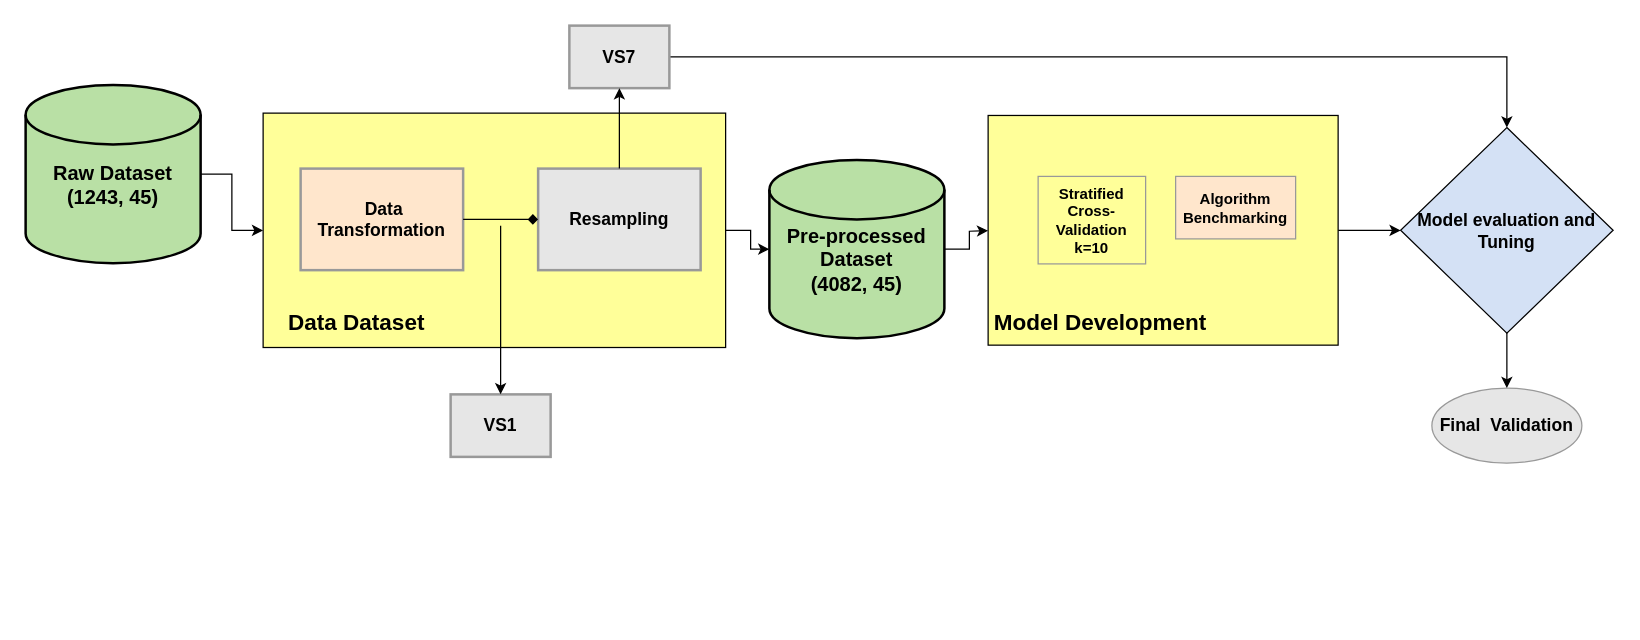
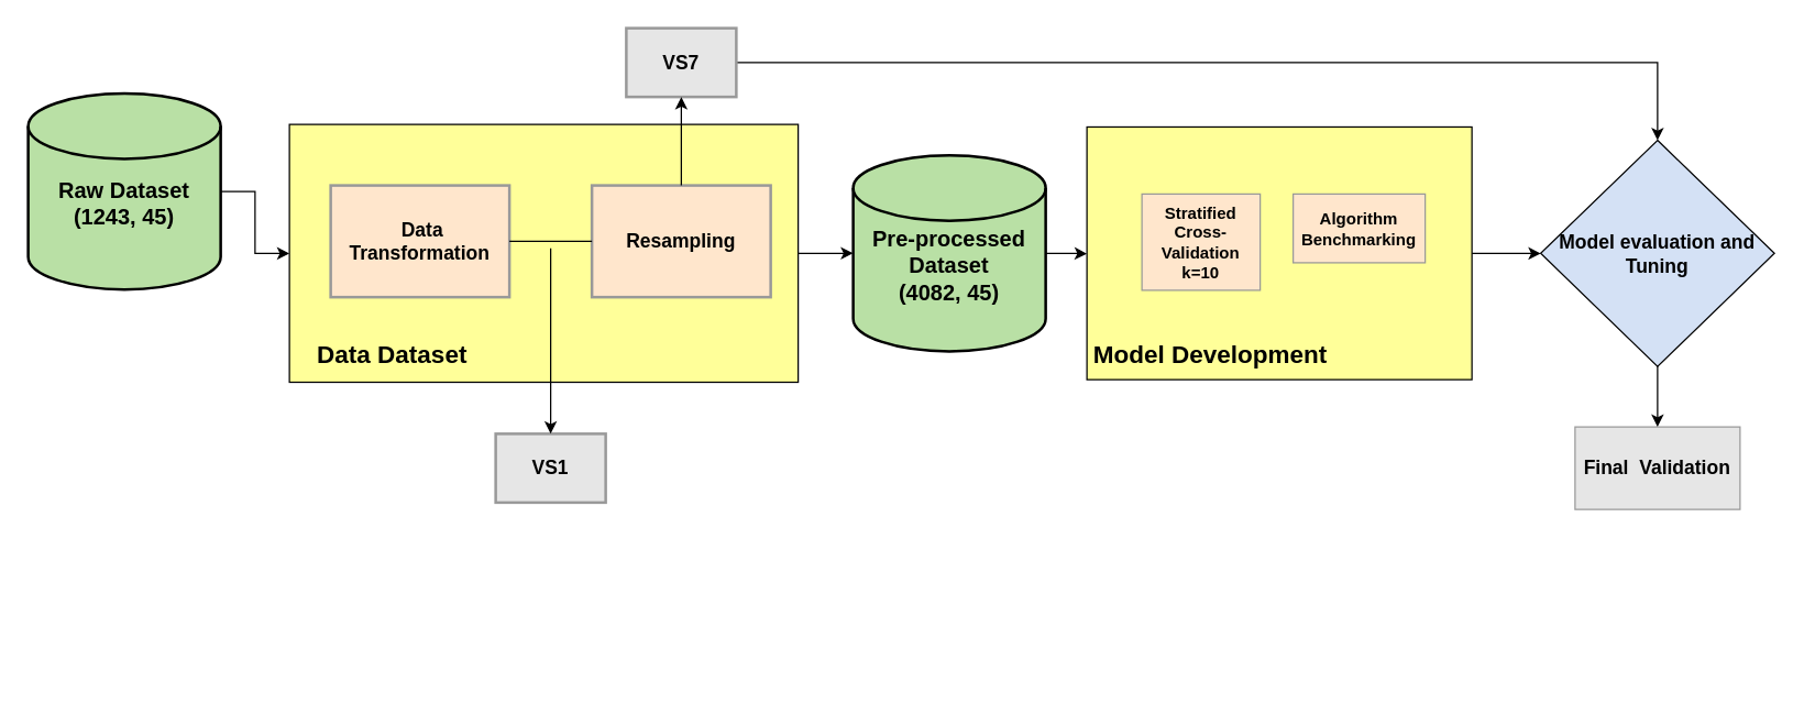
  <mxCell id="0" />
  <mxCell id="1" parent="0" />
  <mxCell id="2" value="" style="edgeStyle=orthogonalEdgeStyle;rounded=0;orthogonalLoop=1;jettySize=auto;html=1;" edge="1" parent="1" source="3" target="12"><mxGeometry relative="1" as="geometry" /></mxCell>
  <mxCell id="3" value="&lt;div&gt;&lt;font style=&quot;font-size: 14px;&quot;&gt;&lt;br&gt;&lt;/font&gt;&lt;/div&gt;&lt;div&gt;&lt;font size=&quot;3&quot;&gt;&lt;b&gt;Raw Dataset&lt;/b&gt;&lt;/font&gt;&lt;/div&gt;&lt;font size=&quot;3&quot;&gt;&lt;b&gt;(1243, 45)&lt;/b&gt;&lt;/font&gt;" style="strokeWidth=2;html=1;shape=mxgraph.flowchart.database;whiteSpace=wrap;fillColor=#B9E0A5;" vertex="1" parent="1"><mxGeometry x="20" y="67.5" width="140" height="142.5" as="geometry" /></mxCell>
  <mxCell id="4" style="edgeStyle=orthogonalEdgeStyle;rounded=0;orthogonalLoop=1;jettySize=auto;html=1;entryX=0.5;entryY=0;entryDx=0;entryDy=0;" edge="1" parent="1" source="19" target="24"><mxGeometry relative="1" as="geometry" /></mxCell>
  <mxCell id="5" value="" style="edgeStyle=orthogonalEdgeStyle;rounded=0;orthogonalLoop=1;jettySize=auto;html=1;" edge="1" parent="1" source="7" target="24"><mxGeometry relative="1" as="geometry" /></mxCell>
  <mxCell id="6" value="" style="group" vertex="1" connectable="0" parent="1"><mxGeometry x="790" y="91.87" width="280" height="183.75" as="geometry" /></mxCell>
  <mxCell id="7" value="" style="whiteSpace=wrap;html=1;rounded=0;fillColor=#FFFF99;" vertex="1" parent="6"><mxGeometry width="280" height="183.75" as="geometry" /></mxCell>
  <mxCell id="8" value="&lt;font style=&quot;font-size: 18px;&quot;&gt;&lt;b&gt;Model Development&lt;br&gt;&lt;/b&gt;&lt;/font&gt;" style="text;html=1;strokeColor=none;fillColor=none;align=center;verticalAlign=middle;whiteSpace=wrap;rounded=0;" vertex="1" parent="6"><mxGeometry y="151.25" width="180" height="30" as="geometry" /></mxCell>
- <mxCell id="9" value="&lt;div&gt;&lt;b&gt;Stratified Cross-Validation&lt;/b&gt;&lt;/div&gt;&lt;div&gt;&lt;b&gt;k=10&lt;br&gt;&lt;/b&gt;&lt;/div&gt;" style="rounded=0;whiteSpace=wrap;html=1;fillColor=#ffff99;strokeColor=#999999;" vertex="1" parent="6"><mxGeometry x="40" y="48.75" width="86" height="70" as="geometry" /></mxCell>
+ <mxCell id="9" value="&lt;div&gt;&lt;b&gt;Stratified Cross-Validation&lt;/b&gt;&lt;/div&gt;&lt;div&gt;&lt;b&gt;k=10&lt;br&gt;&lt;/b&gt;&lt;/div&gt;" style="rounded=0;whiteSpace=wrap;html=1;fillColor=#FFE6CC;strokeColor=#999999;" vertex="1" parent="6"><mxGeometry x="40" y="48.75" width="86" height="70" as="geometry" /></mxCell>
  <mxCell id="10" value="&lt;div&gt;&lt;b&gt;Algorithm Benchmarking&lt;br&gt;&lt;/b&gt;&lt;/div&gt;" style="rounded=0;whiteSpace=wrap;html=1;fillColor=#FFE6CC;strokeColor=#999999;" vertex="1" parent="6"><mxGeometry x="150" y="48.75" width="96" height="50" as="geometry" /></mxCell>
  <mxCell id="11" value="" style="group" vertex="1" connectable="0" parent="1"><mxGeometry x="210" y="20" width="390" height="345" as="geometry" /></mxCell>
  <mxCell id="12" value="" style="rounded=0;whiteSpace=wrap;html=1;fillColor=#FFFF99;" vertex="1" parent="11"><mxGeometry y="70" width="370" height="187.5" as="geometry" /></mxCell>
  <mxCell id="13" value="&lt;font style=&quot;font-size: 18px;&quot;&gt;&lt;b&gt;Data Dataset&lt;/b&gt;&lt;/font&gt;" style="text;html=1;strokeColor=none;fillColor=none;align=center;verticalAlign=middle;whiteSpace=wrap;rounded=0;" vertex="1" parent="11"><mxGeometry y="222.5" width="150" height="30" as="geometry" /></mxCell>
  <mxCell id="14" value="&lt;div align=&quot;center&quot;&gt;&lt;font style=&quot;font-size: 14px;&quot;&gt;&lt;b&gt;&amp;nbsp;Data Transformation&lt;/b&gt;&lt;br&gt;&lt;/font&gt;&lt;/div&gt;" style="rounded=0;whiteSpace=wrap;html=1;align=center;verticalAlign=middle;fillColor=#FFE6CC;strokeColor=#999999;strokeWidth=2;" vertex="1" parent="11"><mxGeometry x="30" y="114.38" width="130" height="81.25" as="geometry" /></mxCell>
- <mxCell id="15" value="&lt;div align=&quot;center&quot;&gt;&lt;font style=&quot;font-size: 14px;&quot;&gt;&lt;b&gt;Resampling&lt;br&gt;&lt;/b&gt;&lt;/font&gt;&lt;/div&gt;" style="rounded=0;whiteSpace=wrap;html=1;align=center;verticalAlign=middle;fillColor=#e6e6e6;strokeColor=#999999;strokeWidth=2;" vertex="1" parent="11"><mxGeometry x="220" y="114.38" width="130" height="81.25" as="geometry" /></mxCell>
- <mxCell id="16" value="" style="endArrow=diamond;html=1;rounded=0;exitX=1;exitY=0.5;exitDx=0;exitDy=0;entryX=0;entryY=0.5;entryDx=0;entryDy=0;" edge="1" parent="11" source="14" target="15"><mxGeometry width="50" height="50" relative="1" as="geometry"><mxPoint x="260" y="240" as="sourcePoint" /><mxPoint x="310" y="190" as="targetPoint" /></mxGeometry></mxCell>
+ <mxCell id="15" value="&lt;div align=&quot;center&quot;&gt;&lt;font style=&quot;font-size: 14px;&quot;&gt;&lt;b&gt;Resampling&lt;br&gt;&lt;/b&gt;&lt;/font&gt;&lt;/div&gt;" style="rounded=0;whiteSpace=wrap;html=1;align=center;verticalAlign=middle;fillColor=#FFE6CC;strokeColor=#999999;strokeWidth=2;" vertex="1" parent="11"><mxGeometry x="220" y="114.38" width="130" height="81.25" as="geometry" /></mxCell>
+ <mxCell id="16" value="" style="endArrow=none;html=1;rounded=0;exitX=1;exitY=0.5;exitDx=0;exitDy=0;entryX=0;entryY=0.5;entryDx=0;entryDy=0;" edge="1" parent="11" source="14" target="15"><mxGeometry width="50" height="50" relative="1" as="geometry"><mxPoint x="260" y="240" as="sourcePoint" /><mxPoint x="310" y="190" as="targetPoint" /></mxGeometry></mxCell>
  <mxCell id="17" value="&lt;div align=&quot;center&quot;&gt;&lt;font style=&quot;font-size: 14px;&quot;&gt;&lt;b&gt;VS1&lt;br&gt;&lt;/b&gt;&lt;/font&gt;&lt;/div&gt;" style="rounded=0;whiteSpace=wrap;html=1;align=center;verticalAlign=middle;fillColor=#E6E6E6;strokeColor=#999999;strokeWidth=2;" vertex="1" parent="11"><mxGeometry x="150" y="295" width="80" height="50" as="geometry" /></mxCell>
  <mxCell id="18" value="" style="endArrow=classic;html=1;rounded=0;entryX=0.5;entryY=0;entryDx=0;entryDy=0;" edge="1" parent="11" target="17"><mxGeometry width="50" height="50" relative="1" as="geometry"><mxPoint x="190" y="160" as="sourcePoint" /><mxPoint x="250" y="210" as="targetPoint" /></mxGeometry></mxCell>
  <mxCell id="19" value="&lt;div align=&quot;center&quot;&gt;&lt;font style=&quot;font-size: 14px;&quot;&gt;&lt;b&gt;VS7&lt;/b&gt;&lt;/font&gt;&lt;/div&gt;" style="rounded=0;whiteSpace=wrap;html=1;align=center;verticalAlign=middle;fillColor=#E6E6E6;strokeColor=#999999;strokeWidth=2;" vertex="1" parent="11"><mxGeometry x="245" width="80" height="50" as="geometry" /></mxCell>
  <mxCell id="20" value="" style="edgeStyle=orthogonalEdgeStyle;rounded=0;orthogonalLoop=1;jettySize=auto;html=1;" edge="1" parent="11" source="15" target="19"><mxGeometry relative="1" as="geometry" /></mxCell>
  <mxCell id="21" value="" style="edgeStyle=orthogonalEdgeStyle;rounded=0;orthogonalLoop=1;jettySize=auto;html=1;" edge="1" parent="1" source="22"><mxGeometry relative="1" as="geometry"><mxPoint x="790" y="184" as="targetPoint" /></mxGeometry></mxCell>
- <mxCell id="22" value="&lt;div&gt;&lt;font style=&quot;font-size: 14px;&quot;&gt;&lt;br&gt;&lt;/font&gt;&lt;/div&gt;&lt;div&gt;&lt;font size=&quot;3&quot;&gt;&lt;b&gt;Pre-processed Dataset&lt;/b&gt;&lt;/font&gt;&lt;/div&gt;&lt;font size=&quot;3&quot;&gt;&lt;b&gt;(4082, 45)&lt;/b&gt;&lt;/font&gt;" style="strokeWidth=2;html=1;shape=mxgraph.flowchart.database;whiteSpace=wrap;fillColor=#B9E0A5;" vertex="1" parent="1"><mxGeometry x="615" y="127.5" width="140" height="142.5" as="geometry" /></mxCell>
+ <mxCell id="22" value="&lt;div&gt;&lt;font style=&quot;font-size: 14px;&quot;&gt;&lt;br&gt;&lt;/font&gt;&lt;/div&gt;&lt;div&gt;&lt;font size=&quot;3&quot;&gt;&lt;b&gt;Pre-processed Dataset&lt;/b&gt;&lt;/font&gt;&lt;/div&gt;&lt;font size=&quot;3&quot;&gt;&lt;b&gt;(4082, 45)&lt;/b&gt;&lt;/font&gt;" style="strokeWidth=2;html=1;shape=mxgraph.flowchart.database;whiteSpace=wrap;fillColor=#B9E0A5;" vertex="1" parent="1"><mxGeometry x="620" y="112.5" width="140" height="142.5" as="geometry" /></mxCell>
  <mxCell id="23" value="" style="group" vertex="1" connectable="0" parent="1"><mxGeometry x="1120" y="101.5" width="170" height="388.5" as="geometry" /></mxCell>
  <mxCell id="24" value="&lt;div&gt;&lt;font style=&quot;font-size: 14px;&quot;&gt;&lt;b&gt;&lt;font&gt;Model evaluation and&lt;/font&gt;&lt;/b&gt;&lt;/font&gt;&lt;/div&gt;&lt;div&gt;&lt;b&gt;&lt;font style=&quot;font-size: 14px;&quot;&gt;Tuning&lt;/font&gt;&lt;/b&gt;&lt;br&gt;&lt;/div&gt;" style="rhombus;whiteSpace=wrap;html=1;fillColor=#D4E1F5;" vertex="1" parent="23"><mxGeometry width="170" height="164.49" as="geometry" /></mxCell>
- <mxCell id="25" value="&lt;font style=&quot;font-size: 14px;&quot;&gt;&lt;b&gt;Final&amp;nbsp; Validation&lt;br&gt;&lt;/b&gt;&lt;/font&gt;" style="ellipse;whiteSpace=wrap;html=1;fillColor=#E6E6E6;strokeColor=#999999;" vertex="1" parent="23"><mxGeometry x="25" y="208.5" width="120" height="60" as="geometry" /></mxCell>
+ <mxCell id="25" value="&lt;font style=&quot;font-size: 14px;&quot;&gt;&lt;b&gt;Final&amp;nbsp; Validation&lt;br&gt;&lt;/b&gt;&lt;/font&gt;" style="whiteSpace=wrap;html=1;fillColor=#E6E6E6;strokeColor=#999999;" vertex="1" parent="23"><mxGeometry x="25" y="208.5" width="120" height="60" as="geometry" /></mxCell>
  <mxCell id="26" value="" style="edgeStyle=orthogonalEdgeStyle;rounded=0;orthogonalLoop=1;jettySize=auto;html=1;" edge="1" parent="23" source="24" target="25"><mxGeometry relative="1" as="geometry" /></mxCell>
  <mxCell id="27" value="" style="edgeStyle=orthogonalEdgeStyle;rounded=0;orthogonalLoop=1;jettySize=auto;html=1;" edge="1" parent="1" source="12" target="22"><mxGeometry relative="1" as="geometry" /></mxCell>
